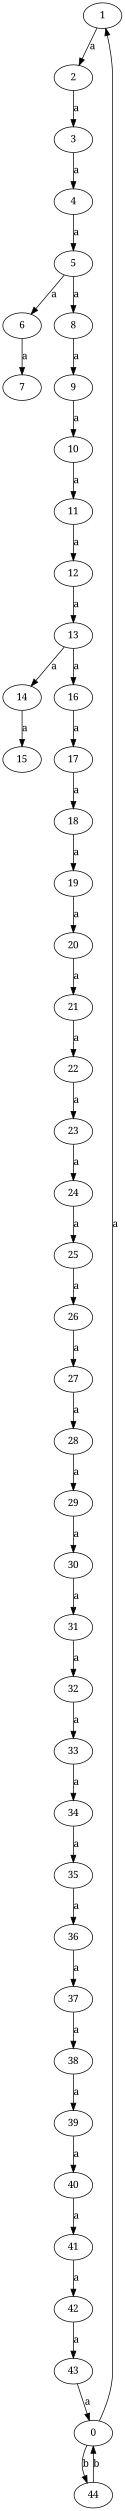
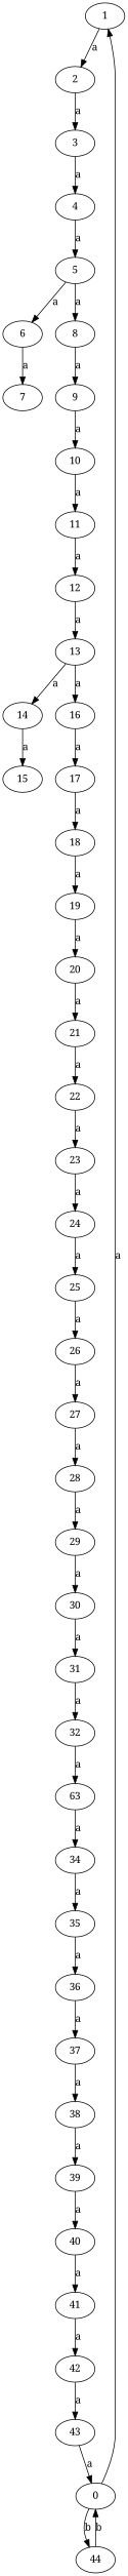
  digraph {
    fontname="Noto Serif"
    node [fontname="Noto Serif"]
    edge [fontname="Noto Serif"]
    1
    2
    3
    4
    5
    6
    8
    7
    9
    10
    11
    12
    13
    14
    16
    15
    17
    18
    19
    20
    21
    22
    23
    24
    25
    26
    27
    28
    29
    30
    31
    32
-   33
+   33 [label=63]
    34
    35
    36
    37
    38
    39
    40
    41
    42
    43
    0
    44
    1 -> 2 [label=a]
    2 -> 3 [label=a]
    3 -> 4 [label=a]
    4 -> 5 [label=a]
    5 -> 6 [label=a]
    5 -> 8 [label=a]
    6 -> 7 [label=a]
    8 -> 9 [label=a]
    9 -> 10 [label=a]
    10 -> 11 [label=a]
    11 -> 12 [label=a]
    12 -> 13 [label=a]
    13 -> 14 [label=a]
    13 -> 16 [label=a]
    14 -> 15 [label=a]
    16 -> 17 [label=a]
    17 -> 18 [label=a]
    18 -> 19 [label=a]
    19 -> 20 [label=a]
    20 -> 21 [label=a]
    21 -> 22 [label=a]
    22 -> 23 [label=a]
    23 -> 24 [label=a]
    24 -> 25 [label=a]
    25 -> 26 [label=a]
    26 -> 27 [label=a]
    27 -> 28 [label=a]
    28 -> 29 [label=a]
    29 -> 30 [label=a]
    30 -> 31 [label=a]
    31 -> 32 [label=a]
    32 -> 33 [label=a]
    33 -> 34 [label=a]
    34 -> 35 [label=a]
    35 -> 36 [label=a]
    36 -> 37 [label=a]
    37 -> 38 [label=a]
    38 -> 39 [label=a]
    39 -> 40 [label=a]
    40 -> 41 [label=a]
    41 -> 42 [label=a]
    42 -> 43 [label=a]
    43 -> 0 [label=a]
    0 -> 1 [label=a]
    0 -> 44 [label=b]
    44 -> 0 [label=b]
  }
